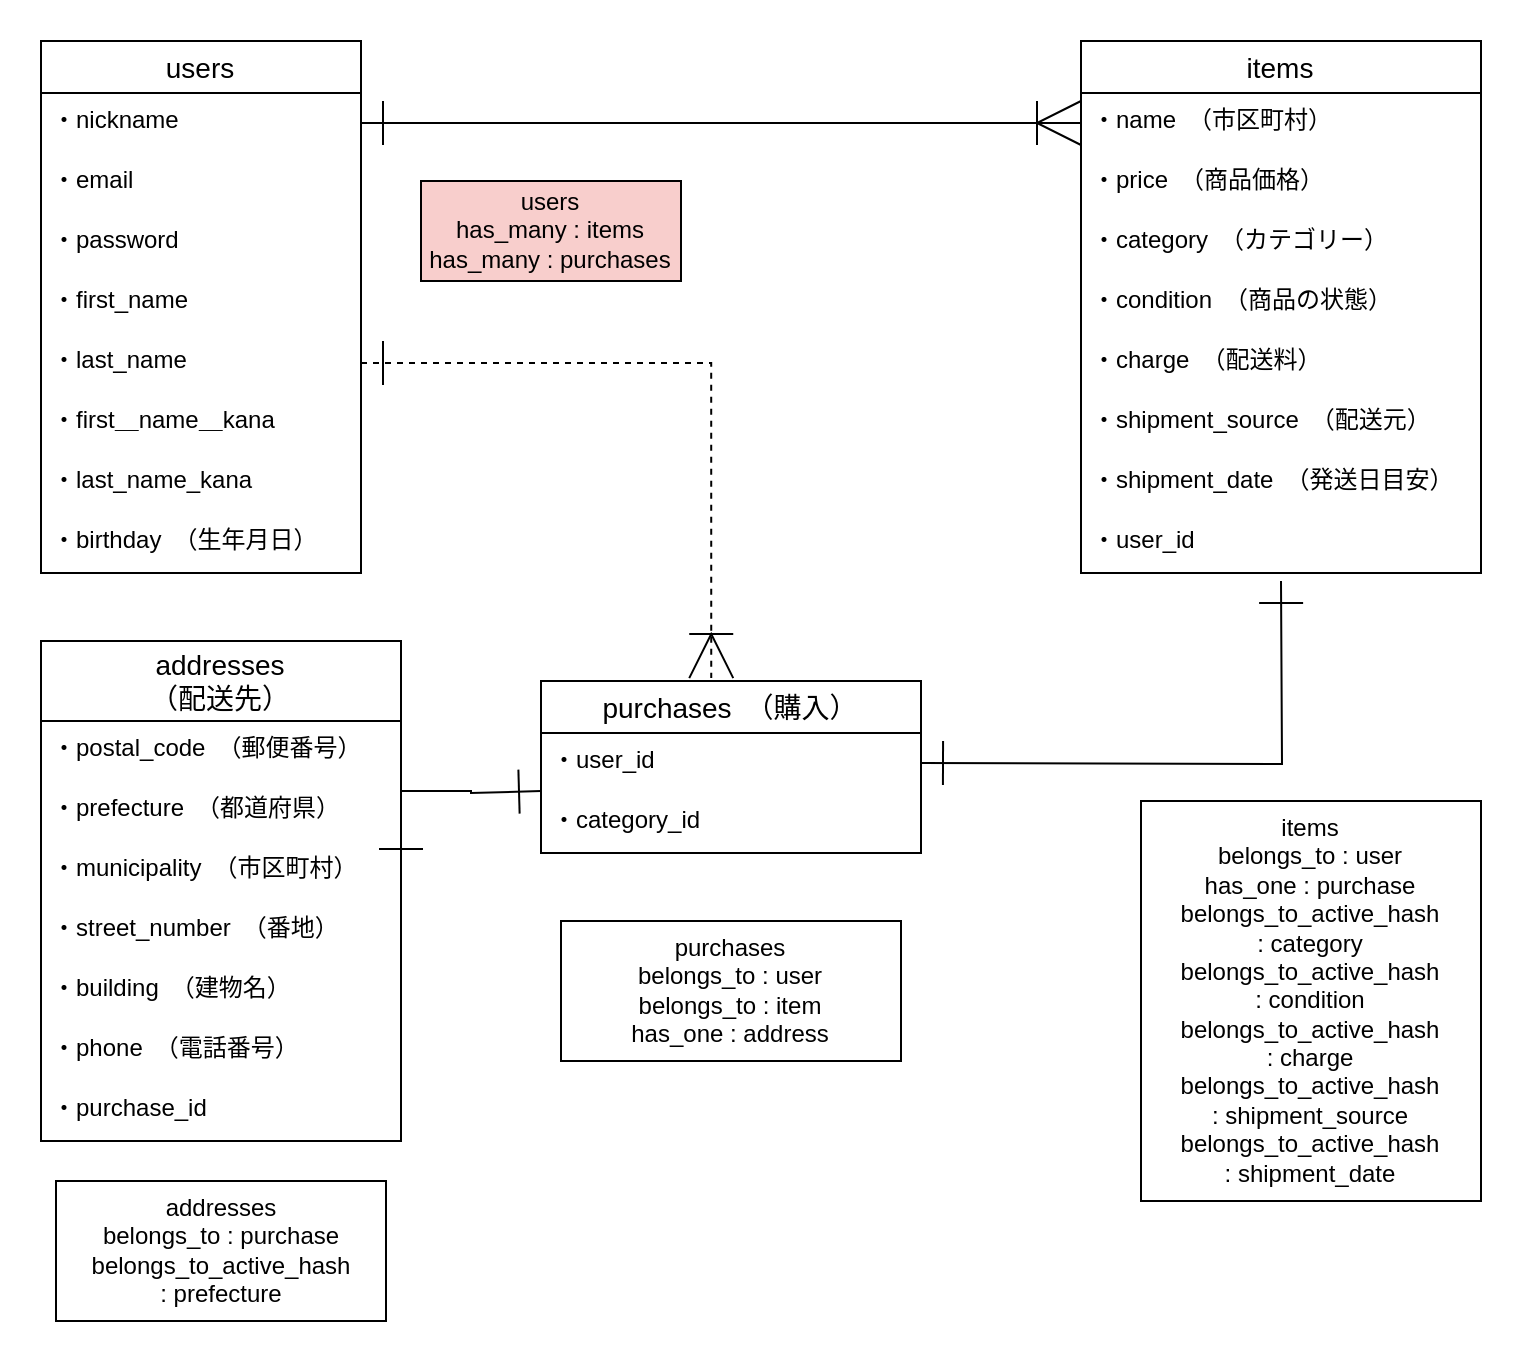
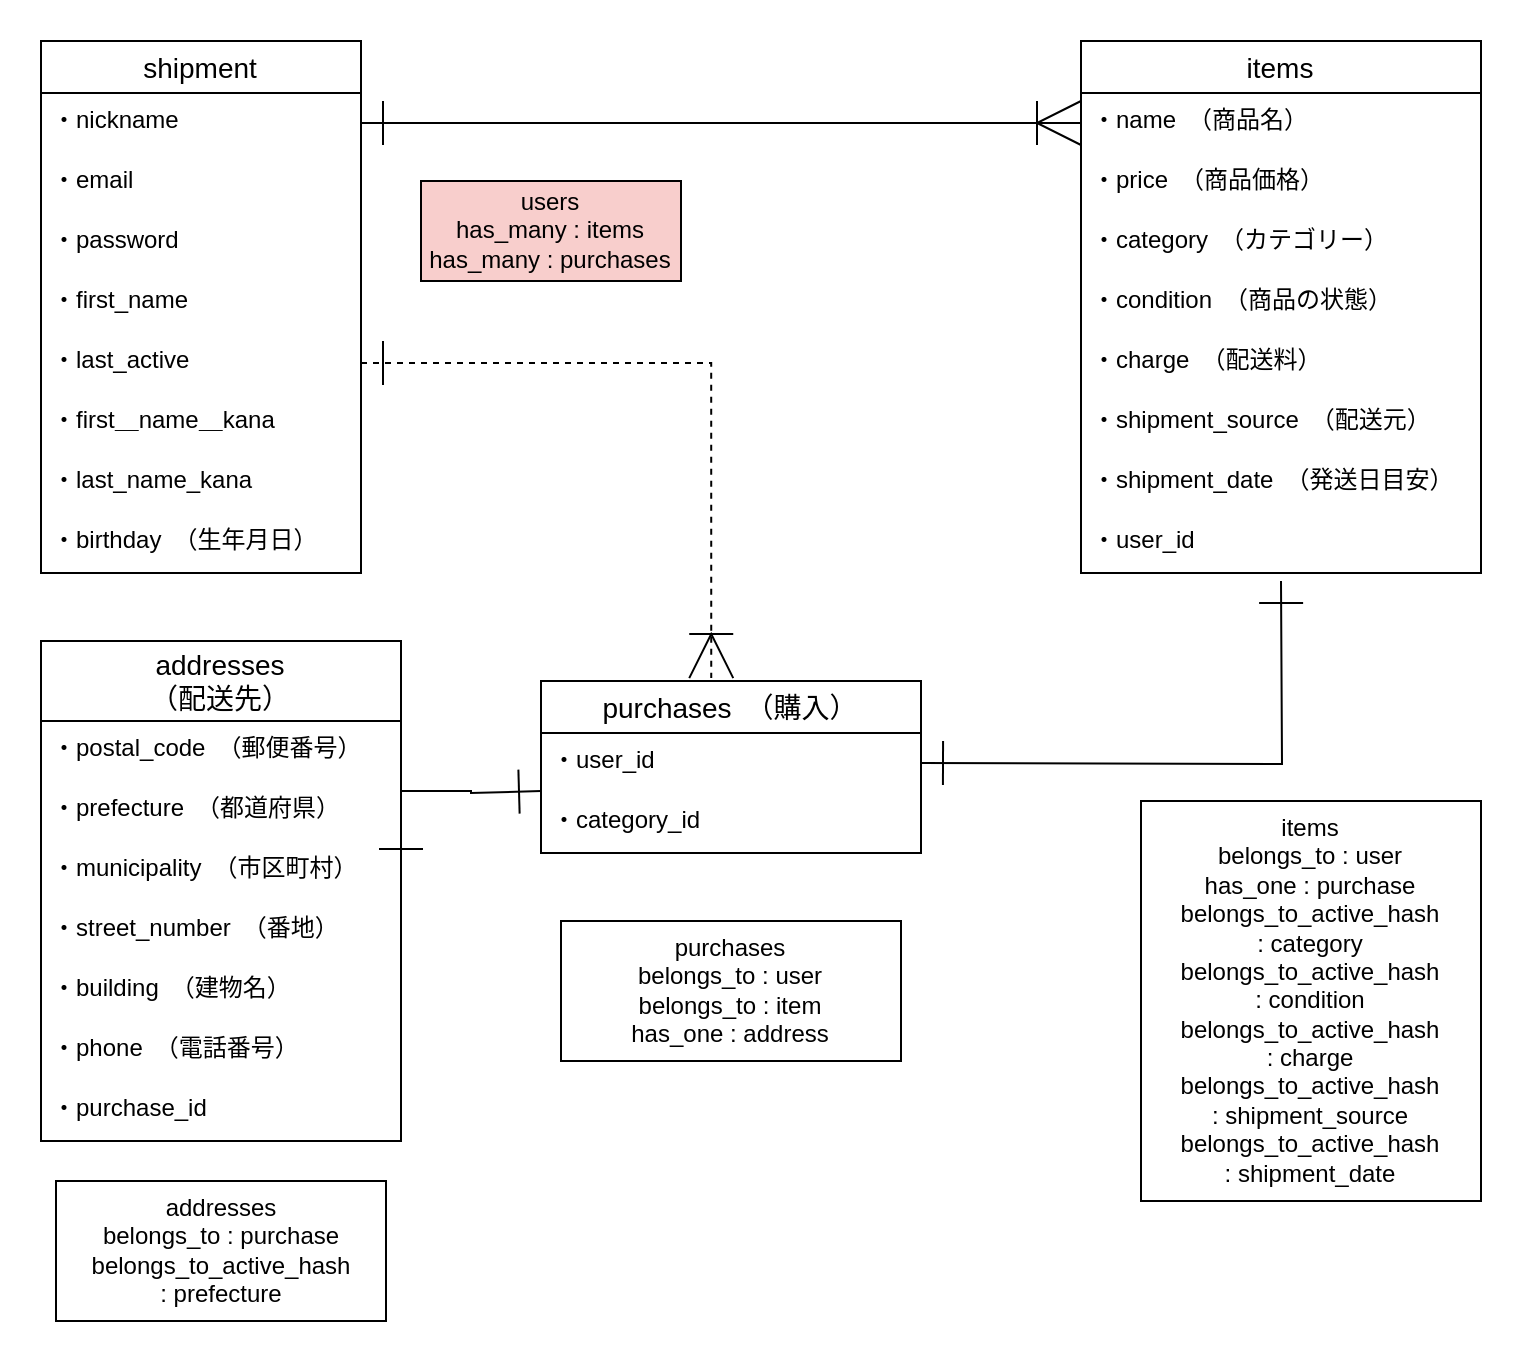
  <mxCell id="0" />
  <mxCell id="1" parent="0" />
  <mxCell id="2" value="items" style="swimlane;fontStyle=0;childLayout=stackLayout;horizontal=1;startSize=26;horizontalStack=0;resizeParent=1;resizeParentMax=0;resizeLast=0;collapsible=1;marginBottom=0;align=center;fontSize=14;rounded=0;" parent="1" vertex="1"><mxGeometry x="540" y="20" width="200" height="266" as="geometry" /></mxCell>
- <mxCell id="3" value="・name　（市区町村）" style="text;strokeColor=none;fillColor=none;spacingLeft=4;spacingRight=4;overflow=hidden;rotatable=0;points=[[0,0.5],[1,0.5]];portConstraint=eastwest;fontSize=12;" parent="2" vertex="1"><mxGeometry y="26" width="200" height="30" as="geometry" /></mxCell>
+ <mxCell id="3" value="・name　（商品名）" style="text;strokeColor=none;fillColor=none;spacingLeft=4;spacingRight=4;overflow=hidden;rotatable=0;points=[[0,0.5],[1,0.5]];portConstraint=eastwest;fontSize=12;" parent="2" vertex="1"><mxGeometry y="26" width="200" height="30" as="geometry" /></mxCell>
  <mxCell id="4" value="・price　（商品価格）" style="text;strokeColor=none;fillColor=none;spacingLeft=4;spacingRight=4;overflow=hidden;rotatable=0;points=[[0,0.5],[1,0.5]];portConstraint=eastwest;fontSize=12;" parent="2" vertex="1"><mxGeometry y="56" width="200" height="30" as="geometry" /></mxCell>
  <mxCell id="5" value="・category　（カテゴリー）" style="text;strokeColor=none;fillColor=none;spacingLeft=4;spacingRight=4;overflow=hidden;rotatable=0;points=[[0,0.5],[1,0.5]];portConstraint=eastwest;fontSize=12;" parent="2" vertex="1"><mxGeometry y="86" width="200" height="30" as="geometry" /></mxCell>
  <mxCell id="6" value="・condition　（商品の状態）" style="text;strokeColor=none;fillColor=none;spacingLeft=4;spacingRight=4;overflow=hidden;rotatable=0;points=[[0,0.5],[1,0.5]];portConstraint=eastwest;fontSize=12;" parent="2" vertex="1"><mxGeometry y="116" width="200" height="30" as="geometry" /></mxCell>
  <mxCell id="7" value="・charge　（配送料）" style="text;strokeColor=none;fillColor=none;spacingLeft=4;spacingRight=4;overflow=hidden;rotatable=0;points=[[0,0.5],[1,0.5]];portConstraint=eastwest;fontSize=12;" parent="2" vertex="1"><mxGeometry y="146" width="200" height="30" as="geometry" /></mxCell>
  <mxCell id="8" value="・shipment_source　（配送元）" style="text;strokeColor=none;fillColor=none;spacingLeft=4;spacingRight=4;overflow=hidden;rotatable=0;points=[[0,0.5],[1,0.5]];portConstraint=eastwest;fontSize=12;" parent="2" vertex="1"><mxGeometry y="176" width="200" height="30" as="geometry" /></mxCell>
  <mxCell id="9" value="・shipment_date　（発送日目安）" style="text;strokeColor=none;fillColor=none;spacingLeft=4;spacingRight=4;overflow=hidden;rotatable=0;points=[[0,0.5],[1,0.5]];portConstraint=eastwest;fontSize=12;" parent="2" vertex="1"><mxGeometry y="206" width="200" height="30" as="geometry" /></mxCell>
  <mxCell id="10" value="・user_id" style="text;strokeColor=none;fillColor=none;spacingLeft=4;spacingRight=4;overflow=hidden;rotatable=0;points=[[0,0.5],[1,0.5]];portConstraint=eastwest;fontSize=12;" parent="2" vertex="1"><mxGeometry y="236" width="200" height="30" as="geometry" /></mxCell>
- <mxCell id="11" value="users" style="swimlane;fontStyle=0;childLayout=stackLayout;horizontal=1;startSize=26;horizontalStack=0;resizeParent=1;resizeParentMax=0;resizeLast=0;collapsible=1;marginBottom=0;align=center;fontSize=14;rounded=0;verticalAlign=middle;" parent="1" vertex="1"><mxGeometry x="20" y="20" width="160" height="266" as="geometry" /></mxCell>
+ <mxCell id="11" value="shipment" style="swimlane;fontStyle=0;childLayout=stackLayout;horizontal=1;startSize=26;horizontalStack=0;resizeParent=1;resizeParentMax=0;resizeLast=0;collapsible=1;marginBottom=0;align=center;fontSize=14;rounded=0;verticalAlign=middle;" parent="1" vertex="1"><mxGeometry x="20" y="20" width="160" height="266" as="geometry" /></mxCell>
  <mxCell id="12" value="・nickname" style="text;strokeColor=none;fillColor=none;spacingLeft=4;spacingRight=4;overflow=hidden;rotatable=0;points=[[0,0.5],[1,0.5]];portConstraint=eastwest;fontSize=12;" parent="11" vertex="1"><mxGeometry y="26" width="160" height="30" as="geometry" /></mxCell>
  <mxCell id="13" value="・email" style="text;strokeColor=none;fillColor=none;spacingLeft=4;spacingRight=4;overflow=hidden;rotatable=0;points=[[0,0.5],[1,0.5]];portConstraint=eastwest;fontSize=12;" parent="11" vertex="1"><mxGeometry y="56" width="160" height="30" as="geometry" /></mxCell>
  <mxCell id="14" value="・password" style="text;strokeColor=none;fillColor=none;spacingLeft=4;spacingRight=4;overflow=hidden;rotatable=0;points=[[0,0.5],[1,0.5]];portConstraint=eastwest;fontSize=12;" parent="11" vertex="1"><mxGeometry y="86" width="160" height="30" as="geometry" /></mxCell>
  <mxCell id="15" value="・first_name" style="text;strokeColor=none;fillColor=none;spacingLeft=4;spacingRight=4;overflow=hidden;rotatable=0;points=[[0,0.5],[1,0.5]];portConstraint=eastwest;fontSize=12;" parent="11" vertex="1"><mxGeometry y="116" width="160" height="30" as="geometry" /></mxCell>
- <mxCell id="16" value="・last_name" style="text;strokeColor=none;fillColor=none;spacingLeft=4;spacingRight=4;overflow=hidden;rotatable=0;points=[[0,0.5],[1,0.5]];portConstraint=eastwest;fontSize=12;" parent="11" vertex="1"><mxGeometry y="146" width="160" height="30" as="geometry" /></mxCell>
+ <mxCell id="16" value="・last_active" style="text;strokeColor=none;fillColor=none;spacingLeft=4;spacingRight=4;overflow=hidden;rotatable=0;points=[[0,0.5],[1,0.5]];portConstraint=eastwest;fontSize=12;" parent="11" vertex="1"><mxGeometry y="146" width="160" height="30" as="geometry" /></mxCell>
  <mxCell id="17" value="・first＿name＿kana" style="text;strokeColor=none;fillColor=none;spacingLeft=4;spacingRight=4;overflow=hidden;rotatable=0;points=[[0,0.5],[1,0.5]];portConstraint=eastwest;fontSize=12;" parent="11" vertex="1"><mxGeometry y="176" width="160" height="30" as="geometry" /></mxCell>
  <mxCell id="18" value="・last_name_kana" style="text;strokeColor=none;fillColor=none;spacingLeft=4;spacingRight=4;overflow=hidden;rotatable=0;points=[[0,0.5],[1,0.5]];portConstraint=eastwest;fontSize=12;" parent="11" vertex="1"><mxGeometry y="206" width="160" height="30" as="geometry" /></mxCell>
  <mxCell id="19" value="・birthday　（生年月日）" style="text;strokeColor=none;fillColor=none;spacingLeft=4;spacingRight=4;overflow=hidden;rotatable=0;points=[[0,0.5],[1,0.5]];portConstraint=eastwest;fontSize=12;" parent="11" vertex="1"><mxGeometry y="236" width="160" height="30" as="geometry" /></mxCell>
  <mxCell id="20" style="edgeStyle=orthogonalEdgeStyle;rounded=0;orthogonalLoop=1;jettySize=auto;html=1;exitX=0;exitY=0.5;exitDx=0;exitDy=0;sourcePerimeterSpacing=0;endArrow=ERoneToMany;endFill=0;" parent="1" source="4" edge="1"><mxGeometry relative="1" as="geometry"><mxPoint x="540.333" y="91.333" as="targetPoint" /></mxGeometry></mxCell>
  <mxCell id="21" style="edgeStyle=orthogonalEdgeStyle;rounded=0;orthogonalLoop=1;jettySize=auto;html=1;exitX=1;exitY=0.5;exitDx=0;exitDy=0;entryX=0;entryY=0.5;entryDx=0;entryDy=0;sourcePerimeterSpacing=0;endArrow=ERoneToMany;endFill=0;endSize=20;startArrow=ERone;startFill=0;startSize=20;" parent="1" source="12" target="3" edge="1"><mxGeometry relative="1" as="geometry" /></mxCell>
  <mxCell id="22" style="edgeStyle=orthogonalEdgeStyle;rounded=0;orthogonalLoop=1;jettySize=auto;html=1;exitX=1;exitY=0.5;exitDx=0;exitDy=0;entryX=0.448;entryY=-0.017;entryDx=0;entryDy=0;entryPerimeter=0;sourcePerimeterSpacing=0;endArrow=ERoneToMany;endFill=0;endSize=20;startArrow=ERone;startFill=0;startSize=20;dashed=1;" parent="1" source="16" target="36" edge="1"><mxGeometry relative="1" as="geometry"><Array as="points"><mxPoint x="355" y="181" /></Array></mxGeometry></mxCell>
  <mxCell id="23" value="users&lt;br&gt;has_many : items&lt;br&gt;has_many : purchases" style="whiteSpace=wrap;html=1;align=center;rounded=0;fillColor=#f8cecc;" parent="1" vertex="1"><mxGeometry x="210" y="90" width="130" height="50" as="geometry" /></mxCell>
  <mxCell id="24" value="purchases&lt;br&gt;belongs_to : user&lt;br&gt;belongs_to : item&lt;br&gt;has_one : address" style="whiteSpace=wrap;html=1;align=center;rounded=0;" parent="1" vertex="1"><mxGeometry x="280" y="460" width="170" height="70" as="geometry" /></mxCell>
  <mxCell id="25" value="addresses&lt;br&gt;belongs_to : purchase&lt;br&gt;belongs_to_active_hash&lt;br&gt;: prefecture" style="whiteSpace=wrap;html=1;align=center;rounded=0;" parent="1" vertex="1"><mxGeometry x="27.5" y="590" width="165" height="70" as="geometry" /></mxCell>
  <mxCell id="26" style="edgeStyle=orthogonalEdgeStyle;rounded=0;orthogonalLoop=1;jettySize=auto;html=1;exitX=1;exitY=0.5;exitDx=0;exitDy=0;endArrow=ERone;endFill=0;endSize=20;startArrow=ERone;startFill=0;startSize=20;" parent="1" edge="1"><mxGeometry relative="1" as="geometry"><mxPoint x="640" y="290" as="targetPoint" /><mxPoint x="460" y="381" as="sourcePoint" /></mxGeometry></mxCell>
  <mxCell id="27" style="edgeStyle=orthogonalEdgeStyle;rounded=0;orthogonalLoop=1;jettySize=auto;html=1;exitX=1;exitY=0.5;exitDx=0;exitDy=0;startArrow=ERone;startFill=0;startSize=20;endArrow=ERone;endFill=0;endSize=20;" parent="1" source="31" edge="1"><mxGeometry relative="1" as="geometry"><mxPoint x="270" y="395" as="targetPoint" /><Array as="points"><mxPoint x="235" y="395" /><mxPoint x="235" y="396" /></Array></mxGeometry></mxCell>
  <mxCell id="28" value="addresses&#10;（配送先）" style="swimlane;fontStyle=0;childLayout=stackLayout;horizontal=1;startSize=40;horizontalStack=0;resizeParent=1;resizeParentMax=0;resizeLast=0;collapsible=1;marginBottom=0;align=center;fontSize=14;rounded=0;" parent="1" vertex="1"><mxGeometry x="20" y="320" width="180" height="250" as="geometry" /></mxCell>
  <mxCell id="29" value="・postal_code　（郵便番号）" style="text;strokeColor=none;fillColor=none;spacingLeft=4;spacingRight=4;overflow=hidden;rotatable=0;points=[[0,0.5],[1,0.5]];portConstraint=eastwest;fontSize=12;" parent="28" vertex="1"><mxGeometry y="40" width="180" height="30" as="geometry" /></mxCell>
  <mxCell id="30" value="・prefecture　（都道府県）" style="text;strokeColor=none;fillColor=none;spacingLeft=4;spacingRight=4;overflow=hidden;rotatable=0;points=[[0,0.5],[1,0.5]];portConstraint=eastwest;fontSize=12;" parent="28" vertex="1"><mxGeometry y="70" width="180" height="30" as="geometry" /></mxCell>
  <mxCell id="31" value="・municipality　（市区町村）" style="text;strokeColor=none;fillColor=none;spacingLeft=4;spacingRight=4;overflow=hidden;rotatable=0;points=[[0,0.5],[1,0.5]];portConstraint=eastwest;fontSize=12;" parent="28" vertex="1"><mxGeometry y="100" width="180" height="30" as="geometry" /></mxCell>
  <mxCell id="32" value="・street_number　（番地）" style="text;strokeColor=none;fillColor=none;spacingLeft=4;spacingRight=4;overflow=hidden;rotatable=0;points=[[0,0.5],[1,0.5]];portConstraint=eastwest;fontSize=12;" parent="28" vertex="1"><mxGeometry y="130" width="180" height="30" as="geometry" /></mxCell>
  <mxCell id="33" value="・building　（建物名）" style="text;strokeColor=none;fillColor=none;spacingLeft=4;spacingRight=4;overflow=hidden;rotatable=0;points=[[0,0.5],[1,0.5]];portConstraint=eastwest;fontSize=12;" parent="28" vertex="1"><mxGeometry y="160" width="180" height="30" as="geometry" /></mxCell>
  <mxCell id="34" value="・phone　（電話番号）" style="text;strokeColor=none;fillColor=none;spacingLeft=4;spacingRight=4;overflow=hidden;rotatable=0;points=[[0,0.5],[1,0.5]];portConstraint=eastwest;fontSize=12;" parent="28" vertex="1"><mxGeometry y="190" width="180" height="30" as="geometry" /></mxCell>
  <mxCell id="35" value="・purchase_id" style="text;strokeColor=none;fillColor=none;spacingLeft=4;spacingRight=4;overflow=hidden;rotatable=0;points=[[0,0.5],[1,0.5]];portConstraint=eastwest;fontSize=12;" parent="28" vertex="1"><mxGeometry y="220" width="180" height="30" as="geometry" /></mxCell>
  <mxCell id="36" value="purchases　（購入）" style="swimlane;fontStyle=0;childLayout=stackLayout;horizontal=1;startSize=26;horizontalStack=0;resizeParent=1;resizeParentMax=0;resizeLast=0;collapsible=1;marginBottom=0;align=center;fontSize=14;rounded=0;" parent="1" vertex="1"><mxGeometry x="270" y="340" width="190" height="86" as="geometry" /></mxCell>
  <mxCell id="37" value="・user_id" style="text;strokeColor=none;fillColor=none;spacingLeft=4;spacingRight=4;overflow=hidden;rotatable=0;points=[[0,0.5],[1,0.5]];portConstraint=eastwest;fontSize=12;" parent="36" vertex="1"><mxGeometry y="26" width="190" height="30" as="geometry" /></mxCell>
  <mxCell id="38" value="・category_id" style="text;strokeColor=none;fillColor=none;spacingLeft=4;spacingRight=4;overflow=hidden;rotatable=0;points=[[0,0.5],[1,0.5]];portConstraint=eastwest;fontSize=12;" parent="36" vertex="1"><mxGeometry y="56" width="190" height="30" as="geometry" /></mxCell>
  <mxCell id="39" style="edgeStyle=orthogonalEdgeStyle;rounded=0;orthogonalLoop=1;jettySize=auto;html=1;exitX=0.5;exitY=1;exitDx=0;exitDy=0;" parent="1" edge="1"><mxGeometry relative="1" as="geometry"><mxPoint x="642" y="480" as="sourcePoint" /><mxPoint x="642" y="480" as="targetPoint" /></mxGeometry></mxCell>
  <mxCell id="40" value="items&lt;br&gt;belongs_to : user&lt;br&gt;has_one : purchase&lt;br&gt;belongs_to_active_hash&lt;br&gt;: category&lt;br&gt;belongs_to_active_hash&lt;br&gt;: condition&lt;br&gt;belongs_to_active_hash&lt;br&gt;: charge&lt;br&gt;belongs_to_active_hash&lt;br&gt;: shipment_source&lt;br&gt;belongs_to_active_hash&lt;br&gt;: shipment_date" style="whiteSpace=wrap;html=1;align=center;" parent="1" vertex="1"><mxGeometry x="570" y="400" width="170" height="200" as="geometry" /></mxCell>
